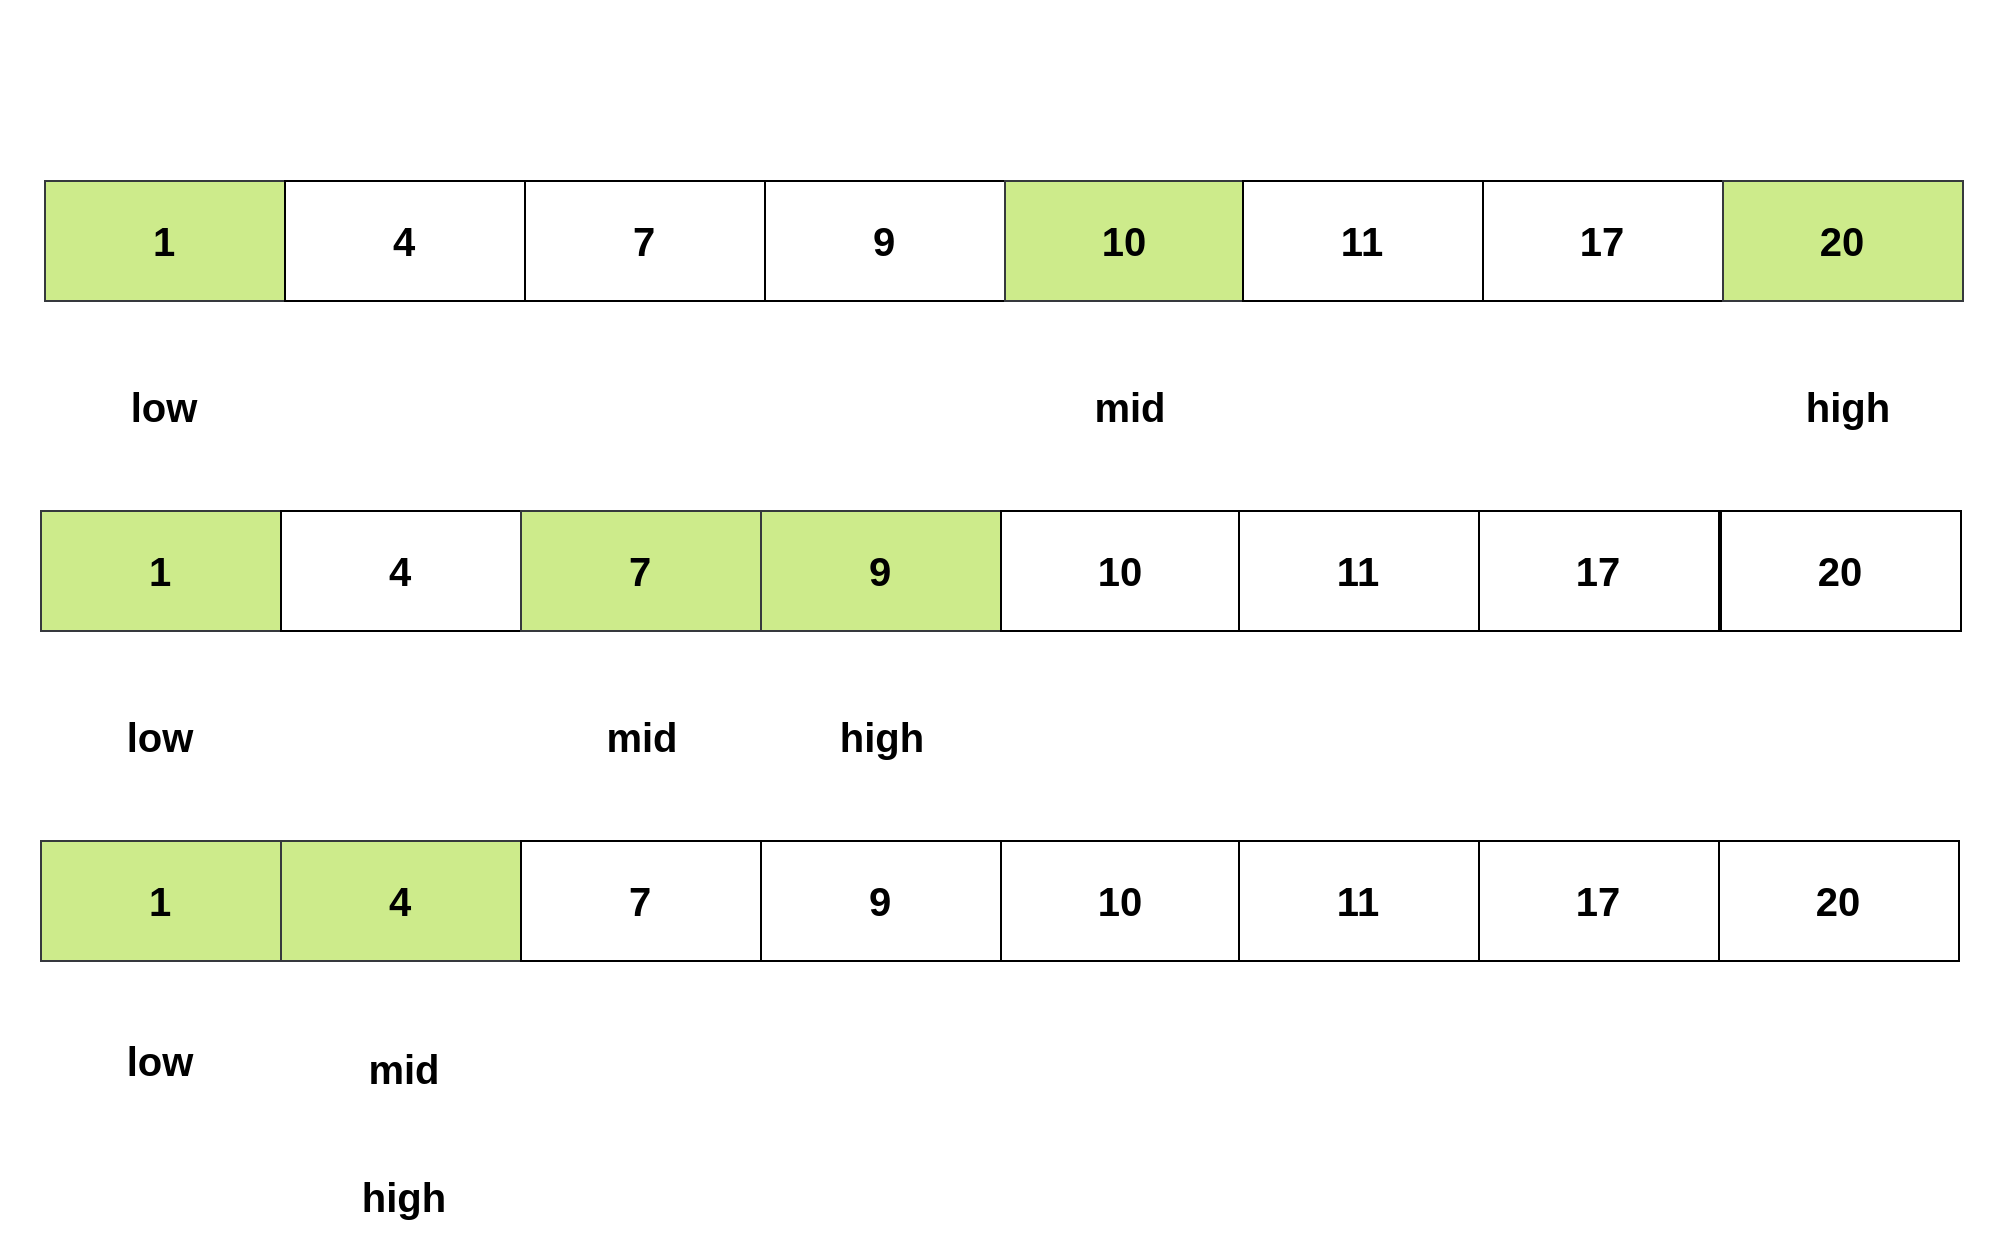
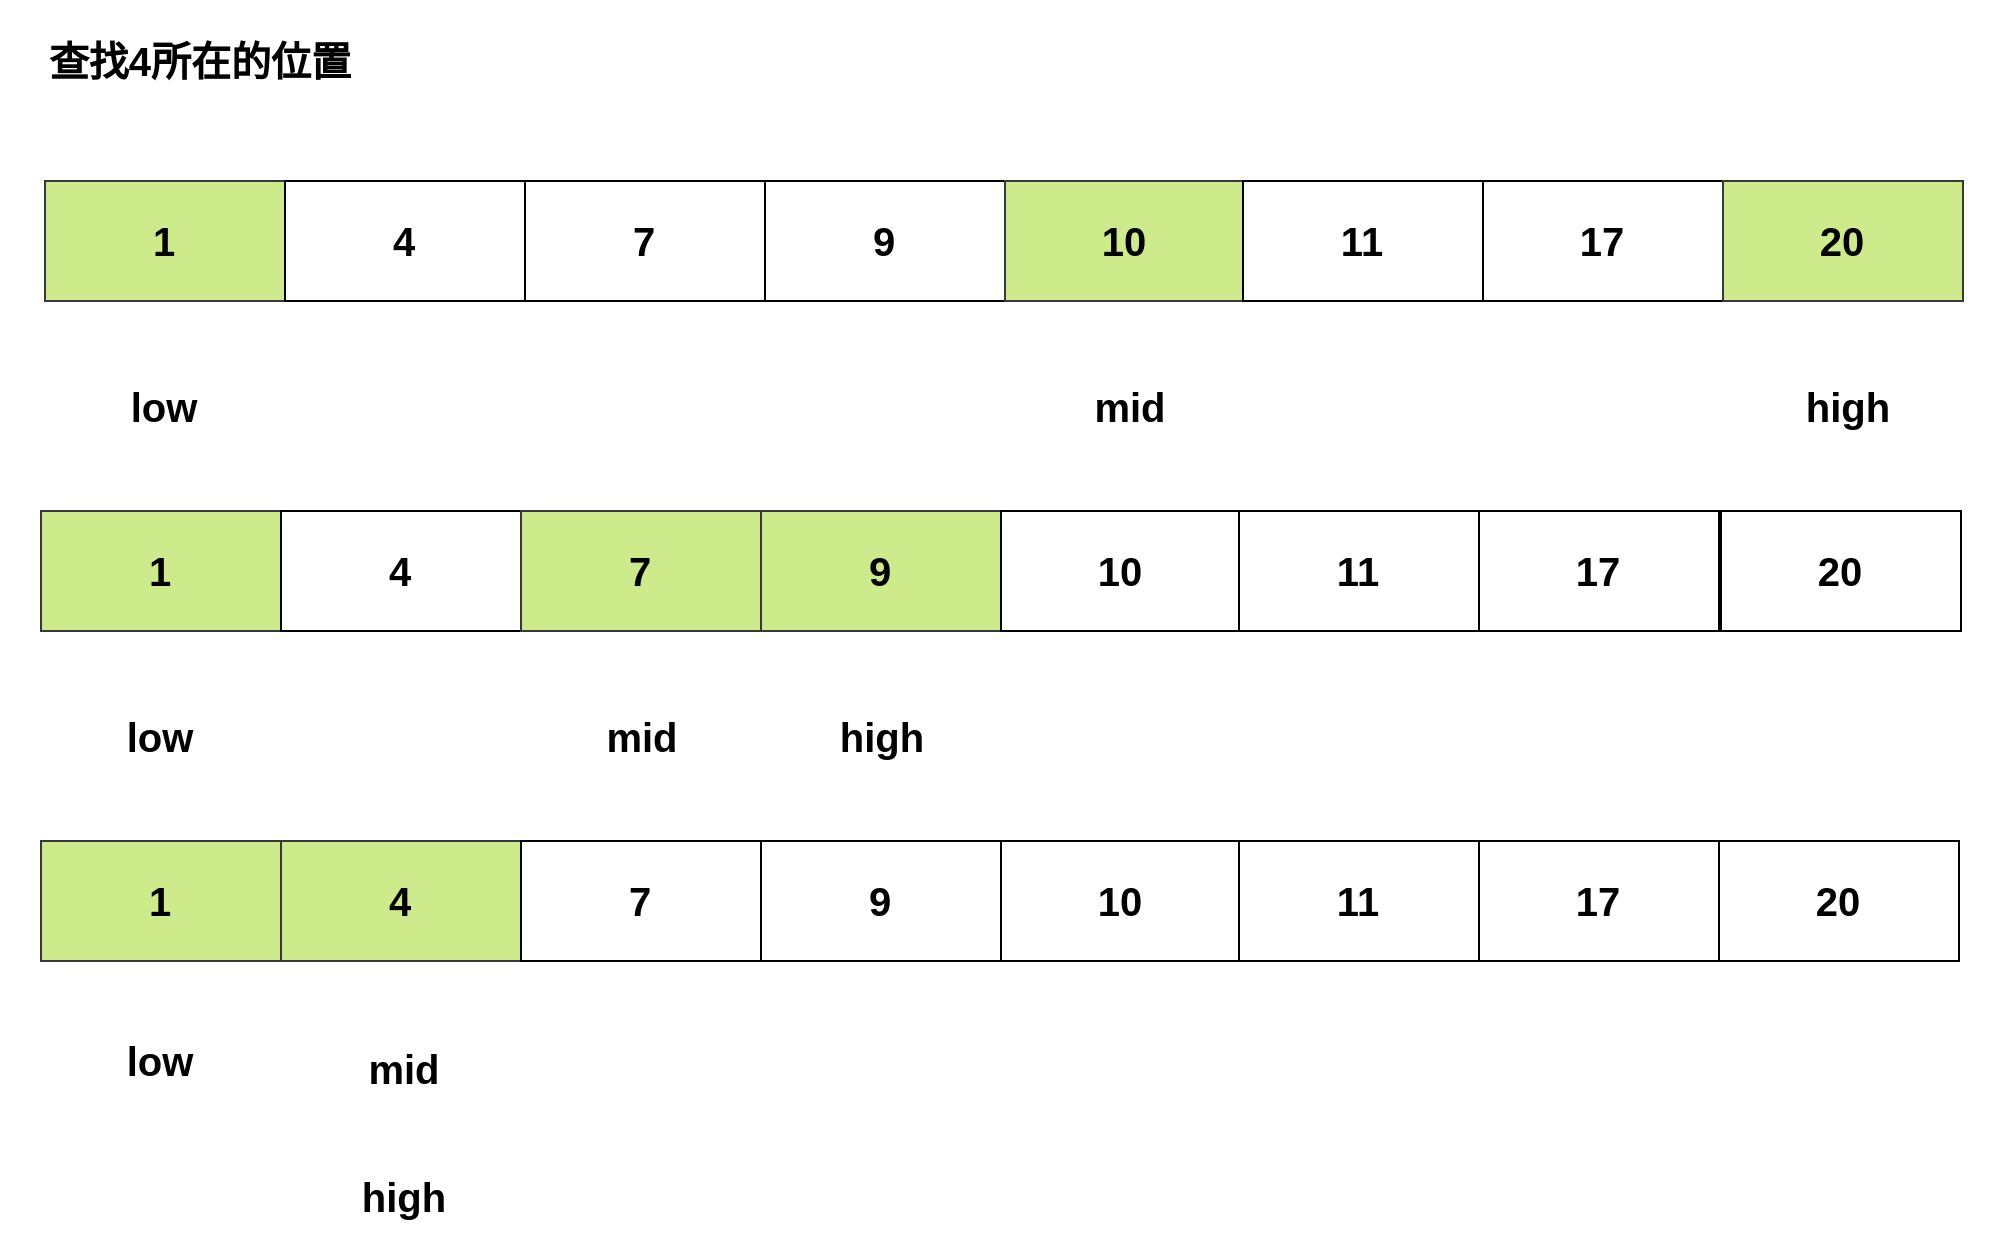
  <mxCell id="0" />
  <mxCell id="1" parent="0" />
  <mxCell id="2" value="low" style="text;html=1;strokeColor=none;fillColor=none;align=center;verticalAlign=middle;whiteSpace=wrap;rounded=0;fontSize=20;fontStyle=1" parent="1" vertex="1"><mxGeometry x="62" y="192.5" width="40" height="20" as="geometry" /></mxCell>
  <mxCell id="3" value="high" style="text;html=1;strokeColor=none;fillColor=none;align=center;verticalAlign=middle;whiteSpace=wrap;rounded=0;fontSize=20;fontStyle=1" parent="1" vertex="1"><mxGeometry x="904" y="192.5" width="40" height="20" as="geometry" /></mxCell>
  <mxCell id="4" value="mid" style="text;html=1;strokeColor=none;fillColor=none;align=center;verticalAlign=middle;whiteSpace=wrap;rounded=0;fontSize=20;fontStyle=1" parent="1" vertex="1"><mxGeometry x="545" y="192.5" width="40" height="20" as="geometry" /></mxCell>
+ <mxCell id="5" value="查找4所在的位置" style="text;html=1;strokeColor=none;fillColor=none;align=center;verticalAlign=middle;whiteSpace=wrap;rounded=0;fontSize=20;fontStyle=1" parent="1" vertex="1"><mxGeometry x="20" y="20" width="160" height="20" as="geometry" /></mxCell>
  <mxCell id="6" value="low" style="text;html=1;strokeColor=none;fillColor=none;align=center;verticalAlign=middle;whiteSpace=wrap;rounded=0;fontSize=20;fontStyle=1" parent="1" vertex="1"><mxGeometry x="60" y="357.5" width="40" height="20" as="geometry" /></mxCell>
  <mxCell id="7" value="high" style="text;html=1;strokeColor=none;fillColor=none;align=center;verticalAlign=middle;whiteSpace=wrap;rounded=0;fontSize=20;fontStyle=1" parent="1" vertex="1"><mxGeometry x="421" y="357.5" width="40" height="20" as="geometry" /></mxCell>
  <mxCell id="8" value="mid" style="text;html=1;strokeColor=none;fillColor=none;align=center;verticalAlign=middle;whiteSpace=wrap;rounded=0;fontSize=20;fontStyle=1" parent="1" vertex="1"><mxGeometry x="301" y="357.5" width="40" height="20" as="geometry" /></mxCell>
  <mxCell id="9" value="low" style="text;html=1;strokeColor=none;fillColor=none;align=center;verticalAlign=middle;whiteSpace=wrap;rounded=0;fontSize=20;fontStyle=1" parent="1" vertex="1"><mxGeometry x="60" y="520" width="40" height="20" as="geometry" /></mxCell>
  <mxCell id="10" value="high" style="text;html=1;strokeColor=none;fillColor=none;align=center;verticalAlign=middle;whiteSpace=wrap;rounded=0;fontSize=20;fontStyle=1" parent="1" vertex="1"><mxGeometry x="182" y="588" width="40" height="20" as="geometry" /></mxCell>
  <mxCell id="11" value="mid" style="text;html=1;strokeColor=none;fillColor=none;align=center;verticalAlign=middle;whiteSpace=wrap;rounded=0;fontSize=20;fontStyle=1" parent="1" vertex="1"><mxGeometry x="182" y="524" width="40" height="20" as="geometry" /></mxCell>
  <mxCell id="12" value="" style="group" parent="1" vertex="1" connectable="0"><mxGeometry x="22" y="90" width="960" height="60" as="geometry" /></mxCell>
  <mxCell id="13" value="1" style="rounded=0;whiteSpace=wrap;html=1;fontSize=20;fontStyle=1;fillColor=#cdeb8b;strokeColor=#36393d;" parent="12" vertex="1"><mxGeometry width="120" height="60" as="geometry" /></mxCell>
  <mxCell id="14" value="4" style="rounded=0;whiteSpace=wrap;html=1;fontSize=20;fontStyle=1" parent="12" vertex="1"><mxGeometry x="120" width="120" height="60" as="geometry" /></mxCell>
  <mxCell id="15" value="7" style="rounded=0;whiteSpace=wrap;html=1;fontSize=20;fontStyle=1" parent="12" vertex="1"><mxGeometry x="240" width="120" height="60" as="geometry" /></mxCell>
  <mxCell id="16" value="9" style="rounded=0;whiteSpace=wrap;html=1;fontSize=20;fontStyle=1" parent="12" vertex="1"><mxGeometry x="360" width="120" height="60" as="geometry" /></mxCell>
  <mxCell id="17" value="10" style="rounded=0;whiteSpace=wrap;html=1;fontSize=20;fontStyle=1;fillColor=#cdeb8b;strokeColor=#36393d;" parent="12" vertex="1"><mxGeometry x="480" width="120" height="60" as="geometry" /></mxCell>
  <mxCell id="18" value="11" style="rounded=0;whiteSpace=wrap;html=1;fontSize=20;fontStyle=1" parent="12" vertex="1"><mxGeometry x="599" width="120" height="60" as="geometry" /></mxCell>
  <mxCell id="19" value="17" style="rounded=0;whiteSpace=wrap;html=1;fontSize=20;fontStyle=1" parent="12" vertex="1"><mxGeometry x="719" width="120" height="60" as="geometry" /></mxCell>
  <mxCell id="20" value="20" style="rounded=0;whiteSpace=wrap;html=1;fontSize=20;fontStyle=1;fillColor=#cdeb8b;strokeColor=#36393d;" parent="12" vertex="1"><mxGeometry x="839" width="120" height="60" as="geometry" /></mxCell>
  <mxCell id="21" value="" style="group" parent="1" vertex="1" connectable="0"><mxGeometry x="20" y="255" width="960" height="60" as="geometry" /></mxCell>
  <mxCell id="22" value="1" style="rounded=0;whiteSpace=wrap;html=1;fontSize=20;fontStyle=1;fillColor=#cdeb8b;strokeColor=#36393d;" parent="21" vertex="1"><mxGeometry width="120" height="60" as="geometry" /></mxCell>
  <mxCell id="23" value="4" style="rounded=0;whiteSpace=wrap;html=1;fontSize=20;fontStyle=1" parent="21" vertex="1"><mxGeometry x="120" width="120" height="60" as="geometry" /></mxCell>
  <mxCell id="24" value="7" style="rounded=0;whiteSpace=wrap;html=1;fontSize=20;fontStyle=1;fillColor=#cdeb8b;strokeColor=#36393d;" parent="21" vertex="1"><mxGeometry x="240" width="120" height="60" as="geometry" /></mxCell>
  <mxCell id="25" value="9" style="rounded=0;whiteSpace=wrap;html=1;fontSize=20;fontStyle=1;fillColor=#cdeb8b;strokeColor=#36393d;" parent="21" vertex="1"><mxGeometry x="360" width="120" height="60" as="geometry" /></mxCell>
  <mxCell id="26" value="10" style="rounded=0;whiteSpace=wrap;html=1;fontSize=20;fontStyle=1;" parent="21" vertex="1"><mxGeometry x="480" width="120" height="60" as="geometry" /></mxCell>
  <mxCell id="27" value="11" style="rounded=0;whiteSpace=wrap;html=1;fontSize=20;fontStyle=1" parent="21" vertex="1"><mxGeometry x="599" width="120" height="60" as="geometry" /></mxCell>
  <mxCell id="28" value="17" style="rounded=0;whiteSpace=wrap;html=1;fontSize=20;fontStyle=1" parent="21" vertex="1"><mxGeometry x="719" width="120" height="60" as="geometry" /></mxCell>
  <mxCell id="29" value="20" style="rounded=0;whiteSpace=wrap;html=1;fontSize=20;fontStyle=1;" parent="21" vertex="1"><mxGeometry x="840" width="120" height="60" as="geometry" /></mxCell>
  <mxCell id="30" value="" style="group" parent="1" vertex="1" connectable="0"><mxGeometry x="20" y="420" width="960" height="60" as="geometry" /></mxCell>
  <mxCell id="31" value="1" style="rounded=0;whiteSpace=wrap;html=1;fontSize=20;fontStyle=1;fillColor=#cdeb8b;strokeColor=#36393d;" parent="30" vertex="1"><mxGeometry width="120" height="60" as="geometry" /></mxCell>
  <mxCell id="32" value="4" style="rounded=0;whiteSpace=wrap;html=1;fontSize=20;fontStyle=1;fillColor=#cdeb8b;strokeColor=#36393d;" parent="30" vertex="1"><mxGeometry x="120" width="120" height="60" as="geometry" /></mxCell>
  <mxCell id="33" value="7" style="rounded=0;whiteSpace=wrap;html=1;fontSize=20;fontStyle=1;" parent="30" vertex="1"><mxGeometry x="240" width="120" height="60" as="geometry" /></mxCell>
  <mxCell id="34" value="9" style="rounded=0;whiteSpace=wrap;html=1;fontSize=20;fontStyle=1;" parent="30" vertex="1"><mxGeometry x="360" width="120" height="60" as="geometry" /></mxCell>
  <mxCell id="35" value="10" style="rounded=0;whiteSpace=wrap;html=1;fontSize=20;fontStyle=1;" parent="30" vertex="1"><mxGeometry x="480" width="120" height="60" as="geometry" /></mxCell>
  <mxCell id="36" value="11" style="rounded=0;whiteSpace=wrap;html=1;fontSize=20;fontStyle=1" parent="30" vertex="1"><mxGeometry x="599" width="120" height="60" as="geometry" /></mxCell>
  <mxCell id="37" value="17" style="rounded=0;whiteSpace=wrap;html=1;fontSize=20;fontStyle=1" parent="30" vertex="1"><mxGeometry x="719" width="120" height="60" as="geometry" /></mxCell>
  <mxCell id="38" value="20" style="rounded=0;whiteSpace=wrap;html=1;fontSize=20;fontStyle=1;" parent="30" vertex="1"><mxGeometry x="839" width="120" height="60" as="geometry" /></mxCell>
